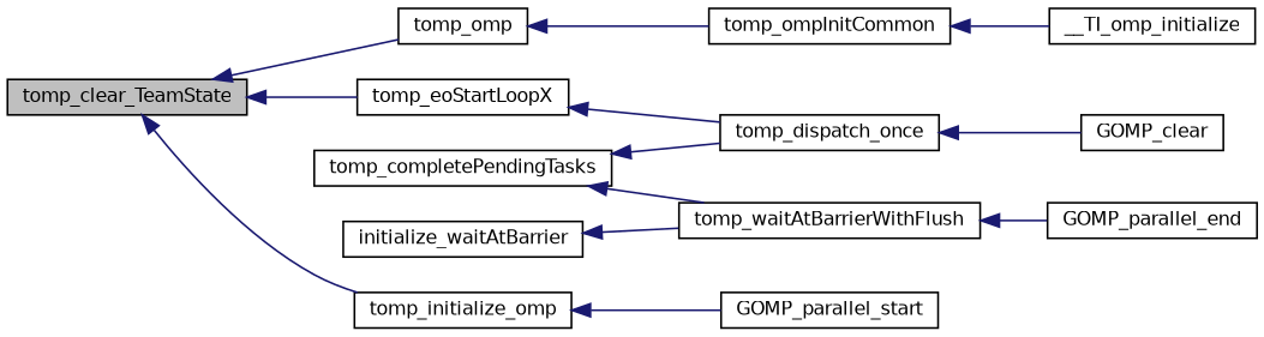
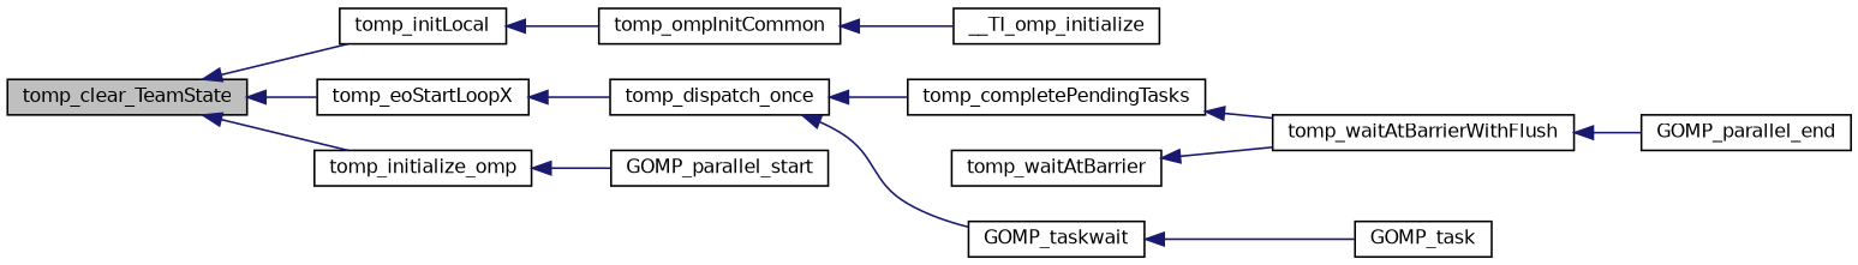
  digraph {
    rankdir=LR
    node [color=black fillcolor=white fontname=Helvetica fontsize=10 shape=record style=filled]
    edge [color=midnightblue dir=back fontname=Helvetica fontsize=10 labelfontname=Helvetica labelfontsize=10 style=solid]
    n1 [fillcolor=grey75 fontcolor=black height=0.2 label=tomp_clear_TeamState width=0.4]
-   n2 [height=0.2 label=tomp_omp width=0.4]
+   n2 [height=0.2 label=tomp_initLocal width=0.4]
    n3 [height=0.2 label=tomp_eoStartLoopX width=0.4]
    n4 [height=0.2 label=tomp_initialize_omp width=0.4]
    n5 [height=0.2 label=tomp_ompInitCommon width=0.4]
    n6 [height=0.2 label=tomp_dispatch_once width=0.4]
    n7 [height=0.2 label=GOMP_parallel_start width=0.4]
    n8 [height=0.2 label=__TI_omp_initialize width=0.4]
    n9 [height=0.2 label=tomp_completePendingTasks width=0.4]
-   n10 [height=0.2 label=GOMP_clear width=0.4]
+   n10 [height=0.2 label=GOMP_taskwait width=0.4]
    n11 [height=0.2 label=tomp_waitAtBarrierWithFlush width=0.4]
-   n13 [height=0.2 label=initialize_waitAtBarrier width=0.4]
+   n12 [height=0.2 label=GOMP_task width=0.4]
+   n13 [height=0.2 label=tomp_waitAtBarrier width=0.4]
    n14 [height=0.2 label=GOMP_parallel_end width=0.4]
    n1 -> n2
    n1 -> n3
    n1 -> n4
    n2 -> n5
    n3 -> n6
    n4 -> n7
    n5 -> n8
-   n9 -> n6
+   n6 -> n9
    n6 -> n10
    n9 -> n11
+   n10 -> n12
    n11 -> n14
    n13 -> n11
  }
